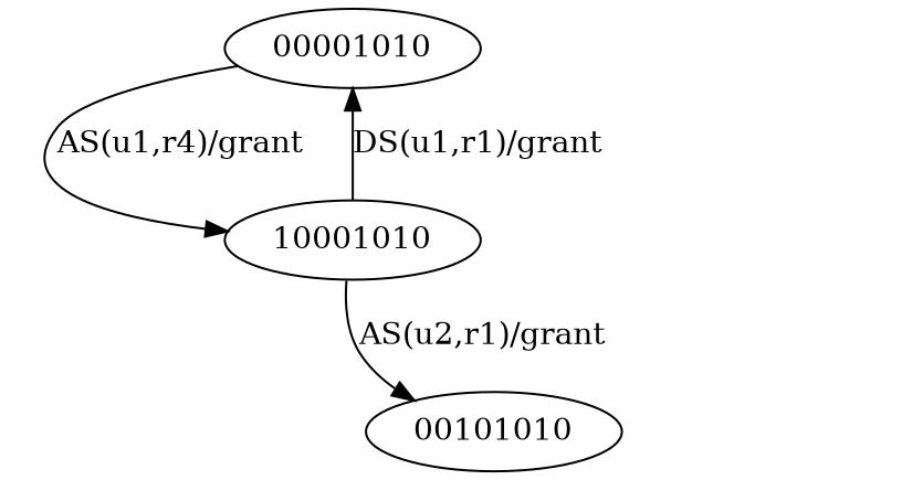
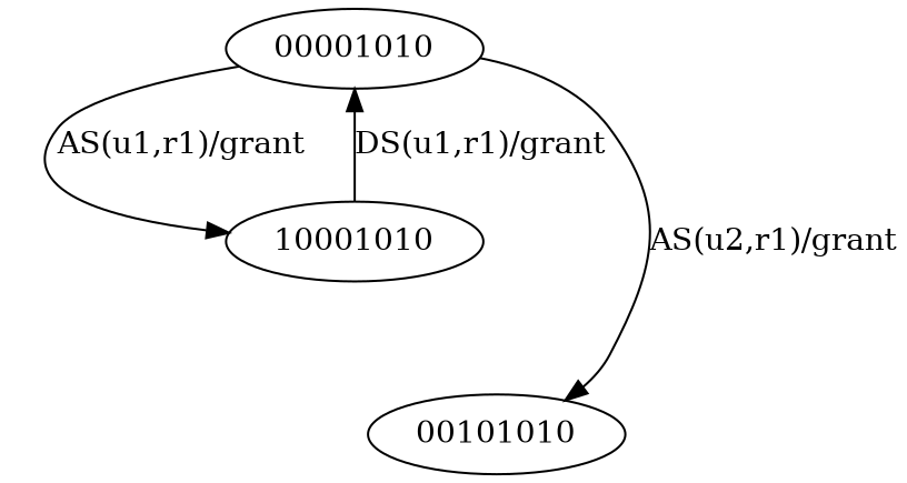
  digraph {
    00001010
    10001010
    00101010
-   00001010 -> 10001010 [label="AS(u1,r4)/grant"]
-   10001010 -> 00101010 [label="AS(u2,r1)/grant"]
+   00001010 -> 10001010 [label="AS(u1,r1)/grant"]
+   00001010 -> 00101010 [label="AS(u2,r1)/grant"]
    10001010 -> 00001010 [label="DS(u1,r1)/grant"]
  }
